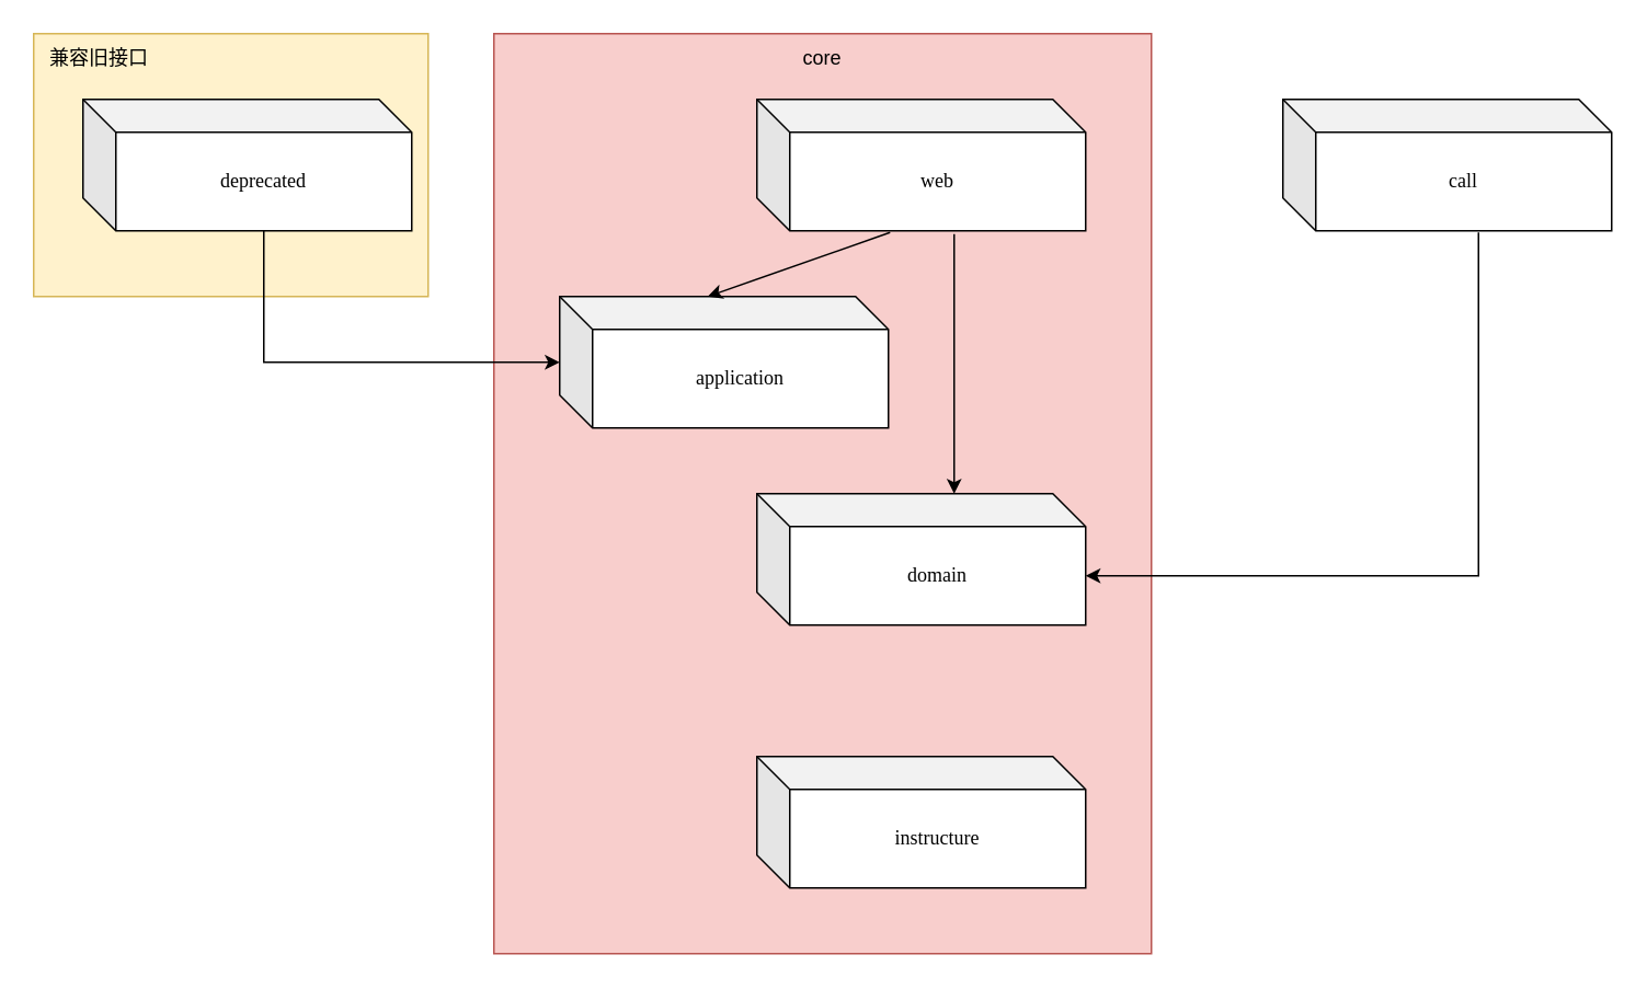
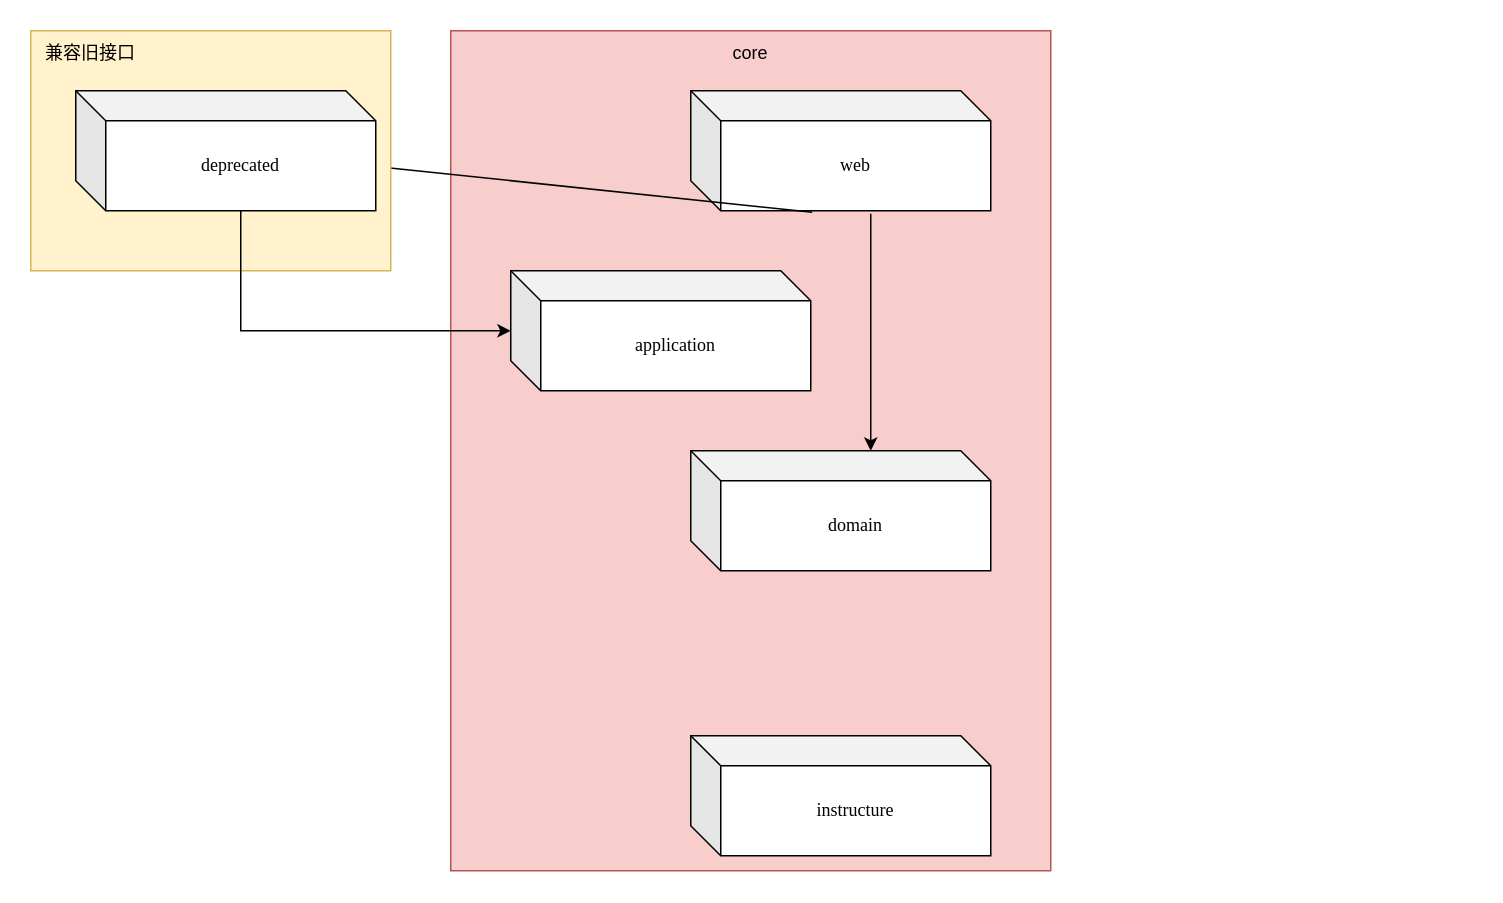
  <mxCell id="0" />
  <mxCell id="1" parent="0" />
  <mxCell id="2" value="" style="rounded=0;whiteSpace=wrap;html=1;fillColor=#f8cecc;strokeColor=#b85450;" vertex="1" parent="1"><mxGeometry x="300" y="20" width="400" height="560" as="geometry" /></mxCell>
  <mxCell id="3" value="application" style="shape=cube;whiteSpace=wrap;html=1;boundedLbl=1;backgroundOutline=1;darkOpacity=0.05;darkOpacity2=0.1;shadow=0;fontFamily=Comic Sans MS;" parent="1" vertex="1"><mxGeometry x="340" y="180" width="200" height="80" as="geometry" /></mxCell>
  <mxCell id="4" value="domain" style="shape=cube;whiteSpace=wrap;html=1;boundedLbl=1;backgroundOutline=1;darkOpacity=0.05;darkOpacity2=0.1;shadow=0;fontFamily=Comic Sans MS;" parent="1" vertex="1"><mxGeometry x="460" y="300" width="200" height="80" as="geometry" /></mxCell>
- <mxCell id="5" value="instructure" style="shape=cube;whiteSpace=wrap;html=1;boundedLbl=1;backgroundOutline=1;darkOpacity=0.05;darkOpacity2=0.1;shadow=0;fontFamily=Comic Sans MS;" parent="1" vertex="1"><mxGeometry x="460" y="460" width="200" height="80" as="geometry" /></mxCell>
+ <mxCell id="5" value="instructure" style="shape=cube;whiteSpace=wrap;html=1;boundedLbl=1;backgroundOutline=1;darkOpacity=0.05;darkOpacity2=0.1;shadow=0;fontFamily=Comic Sans MS;" parent="1" vertex="1"><mxGeometry x="460" y="490" width="200" height="80" as="geometry" /></mxCell>
  <mxCell id="6" value="web" style="shape=cube;whiteSpace=wrap;html=1;boundedLbl=1;backgroundOutline=1;darkOpacity=0.05;darkOpacity2=0.1;shadow=0;fontFamily=Comic Sans MS;" parent="1" vertex="1"><mxGeometry x="460" y="60" width="200" height="80" as="geometry" /></mxCell>
- <mxCell id="7" style="rounded=0;orthogonalLoop=1;jettySize=auto;html=1;exitX=0.405;exitY=1.013;exitDx=0;exitDy=0;exitPerimeter=0;entryX=0;entryY=0;entryDx=90;entryDy=0;entryPerimeter=0;" parent="1" source="6" target="3" edge="1"><mxGeometry relative="1" as="geometry"><mxPoint x="700" y="140" as="sourcePoint" /><mxPoint x="680" y="460" as="targetPoint" /></mxGeometry></mxCell>
+ <mxCell id="7" style="rounded=0;orthogonalLoop=1;jettySize=auto;html=1;exitX=0.405;exitY=1.013;exitDx=0;exitDy=0;exitPerimeter=0;" parent="1" source="6" target="10" edge="1"><mxGeometry relative="1" as="geometry"><mxPoint x="700" y="140" as="sourcePoint" /><mxPoint x="680" y="460" as="targetPoint" /></mxGeometry></mxCell>
  <mxCell id="8" style="rounded=0;orthogonalLoop=1;jettySize=auto;html=1;exitX=0.6;exitY=1.025;exitDx=0;exitDy=0;exitPerimeter=0;entryX=0.6;entryY=0;entryDx=0;entryDy=0;entryPerimeter=0;" parent="1" source="6" target="4" edge="1"><mxGeometry relative="1" as="geometry"><mxPoint x="801" y="160" as="sourcePoint" /><mxPoint x="650" y="239" as="targetPoint" /></mxGeometry></mxCell>
  <mxCell id="9" value="" style="rounded=0;whiteSpace=wrap;html=1;fillColor=#fff2cc;strokeColor=#d6b656;" parent="1" vertex="1"><mxGeometry x="20" y="20" width="240" height="160" as="geometry" /></mxCell>
  <mxCell id="10" value="deprecated" style="shape=cube;whiteSpace=wrap;html=1;boundedLbl=1;backgroundOutline=1;darkOpacity=0.05;darkOpacity2=0.1;shadow=0;fontFamily=Comic Sans MS;" parent="1" vertex="1"><mxGeometry x="50" y="60" width="200" height="80" as="geometry" /></mxCell>
  <mxCell id="11" value="兼容旧接口" style="text;html=1;strokeColor=none;fillColor=none;align=center;verticalAlign=middle;whiteSpace=wrap;rounded=0;" parent="1" vertex="1"><mxGeometry x="20" y="20" width="80" height="30" as="geometry" /></mxCell>
  <mxCell id="12" style="edgeStyle=orthogonalEdgeStyle;rounded=0;orthogonalLoop=1;jettySize=auto;html=1;exitX=0;exitY=0;exitDx=110;exitDy=80;exitPerimeter=0;entryX=0;entryY=0.5;entryDx=0;entryDy=0;entryPerimeter=0;" edge="1" parent="1" source="10" target="3"><mxGeometry relative="1" as="geometry" /></mxCell>
- <mxCell id="13" value="call" style="shape=cube;whiteSpace=wrap;html=1;boundedLbl=1;backgroundOutline=1;darkOpacity=0.05;darkOpacity2=0.1;shadow=0;fontFamily=Comic Sans MS;" vertex="1" parent="1"><mxGeometry x="780" y="60" width="200" height="80" as="geometry" /></mxCell>
  <mxCell id="14" value="core" style="text;html=1;strokeColor=none;fillColor=none;align=center;verticalAlign=middle;whiteSpace=wrap;rounded=0;" vertex="1" parent="1"><mxGeometry x="470" y="20" width="60" height="30" as="geometry" /></mxCell>
- <mxCell id="15" style="edgeStyle=orthogonalEdgeStyle;rounded=0;orthogonalLoop=1;jettySize=auto;html=1;entryX=0;entryY=0;entryDx=200;entryDy=50;entryPerimeter=0;exitX=0.595;exitY=1.013;exitDx=0;exitDy=0;exitPerimeter=0;" edge="1" parent="1" source="13" target="4"><mxGeometry relative="1" as="geometry" /></mxCell>
